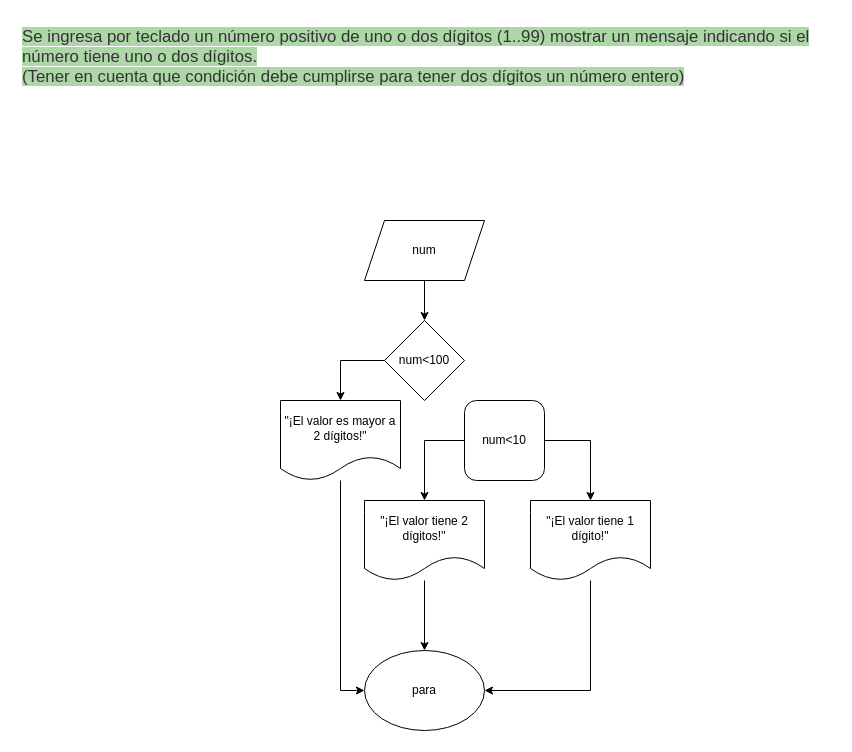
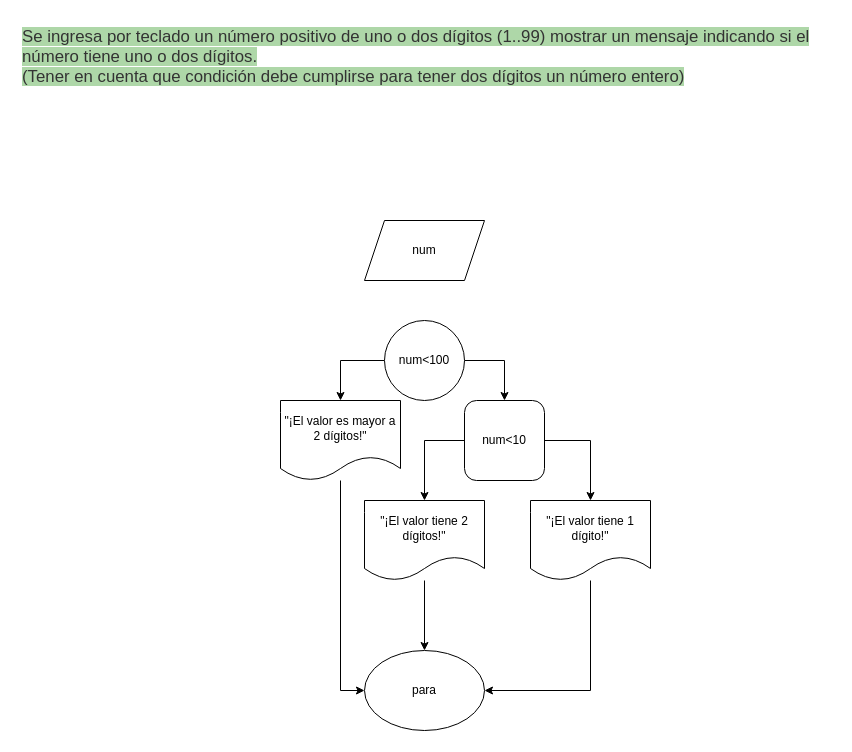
  <mxCell id="0" />
  <mxCell id="1" parent="0" />
  <mxCell id="2" value="&lt;span style=&quot;color: rgb(51, 51, 51); font-family: sans-serif, arial; font-size: 16.8px; font-style: normal; font-variant-ligatures: normal; font-variant-caps: normal; font-weight: 400; letter-spacing: normal; orphans: 2; text-align: left; text-indent: 0px; text-transform: none; widows: 2; word-spacing: 0px; -webkit-text-stroke-width: 0px; background-color: rgb(174, 215, 168); text-decoration-thickness: initial; text-decoration-style: initial; text-decoration-color: initial; float: none; display: inline !important;&quot;&gt;Se ingresa por teclado un número positivo de uno o dos dígitos (1..99) mostrar un mensaje indicando si el número tiene uno o dos dígitos.&lt;/span&gt;&lt;br style=&quot;box-sizing: border-box; color: rgb(51, 51, 51); font-family: sans-serif, arial; font-size: 16.8px; font-style: normal; font-variant-ligatures: normal; font-variant-caps: normal; font-weight: 400; letter-spacing: normal; orphans: 2; text-align: left; text-indent: 0px; text-transform: none; widows: 2; word-spacing: 0px; -webkit-text-stroke-width: 0px; background-color: rgb(174, 215, 168); text-decoration-thickness: initial; text-decoration-style: initial; text-decoration-color: initial;&quot;&gt;&lt;span style=&quot;color: rgb(51, 51, 51); font-family: sans-serif, arial; font-size: 16.8px; font-style: normal; font-variant-ligatures: normal; font-variant-caps: normal; font-weight: 400; letter-spacing: normal; orphans: 2; text-align: left; text-indent: 0px; text-transform: none; widows: 2; word-spacing: 0px; -webkit-text-stroke-width: 0px; background-color: rgb(174, 215, 168); text-decoration-thickness: initial; text-decoration-style: initial; text-decoration-color: initial; float: none; display: inline !important;&quot;&gt;(Tener en cuenta que condición debe cumplirse para tener dos dígitos un número entero)&lt;/span&gt;" style="text;whiteSpace=wrap;html=1;" vertex="1" parent="1"><mxGeometry x="20" y="20" width="810" height="80" as="geometry" /></mxCell>
- <mxCell id="3" value="" style="edgeStyle=orthogonalEdgeStyle;rounded=0;orthogonalLoop=1;jettySize=auto;html=1;" edge="1" parent="1" source="4" target="7"><mxGeometry relative="1" as="geometry" /></mxCell>
  <mxCell id="4" value="num" style="shape=parallelogram;perimeter=parallelogramPerimeter;whiteSpace=wrap;html=1;fixedSize=1;" vertex="1" parent="1"><mxGeometry x="364" y="220" width="120" height="60" as="geometry" /></mxCell>
  <mxCell id="5" style="edgeStyle=orthogonalEdgeStyle;rounded=0;orthogonalLoop=1;jettySize=auto;html=1;exitX=0;exitY=0.5;exitDx=0;exitDy=0;" edge="1" parent="1" source="7" target="12"><mxGeometry relative="1" as="geometry" /></mxCell>
- <mxCell id="7" value="num&amp;lt;100" style="rhombus;whiteSpace=wrap;html=1;" vertex="1" parent="1"><mxGeometry x="384" y="320" width="80" height="80" as="geometry" /></mxCell>
+ <mxCell id="6" style="edgeStyle=orthogonalEdgeStyle;rounded=0;orthogonalLoop=1;jettySize=auto;html=1;exitX=1;exitY=0.5;exitDx=0;exitDy=0;entryX=0.5;entryY=0;entryDx=0;entryDy=0;" edge="1" parent="1" source="7" target="10"><mxGeometry relative="1" as="geometry" /></mxCell>
+ <mxCell id="7" value="num&amp;lt;100" style="ellipse;whiteSpace=wrap;html=1;" vertex="1" parent="1"><mxGeometry x="384" y="320" width="80" height="80" as="geometry" /></mxCell>
  <mxCell id="8" style="edgeStyle=orthogonalEdgeStyle;rounded=0;orthogonalLoop=1;jettySize=auto;html=1;exitX=0;exitY=0.5;exitDx=0;exitDy=0;entryX=0.5;entryY=0;entryDx=0;entryDy=0;" edge="1" parent="1" source="10" target="16"><mxGeometry relative="1" as="geometry" /></mxCell>
  <mxCell id="9" style="edgeStyle=orthogonalEdgeStyle;rounded=0;orthogonalLoop=1;jettySize=auto;html=1;exitX=1;exitY=0.5;exitDx=0;exitDy=0;" edge="1" parent="1" source="10" target="14"><mxGeometry relative="1" as="geometry" /></mxCell>
  <mxCell id="10" value="num&amp;lt;10" style="whiteSpace=wrap;html=1;rounded=1;" vertex="1" parent="1"><mxGeometry x="464" y="400" width="80" height="80" as="geometry" /></mxCell>
  <mxCell id="11" style="edgeStyle=orthogonalEdgeStyle;rounded=0;orthogonalLoop=1;jettySize=auto;html=1;entryX=0;entryY=0.5;entryDx=0;entryDy=0;" edge="1" parent="1" source="12" target="17"><mxGeometry relative="1" as="geometry" /></mxCell>
  <mxCell id="12" value="&quot;¡El valor es mayor a 2 dígitos!&quot;" style="shape=document;whiteSpace=wrap;html=1;boundedLbl=1;" vertex="1" parent="1"><mxGeometry x="280" y="400" width="120" height="80" as="geometry" /></mxCell>
  <mxCell id="13" style="edgeStyle=orthogonalEdgeStyle;rounded=0;orthogonalLoop=1;jettySize=auto;html=1;entryX=1;entryY=0.5;entryDx=0;entryDy=0;" edge="1" parent="1" source="14" target="17"><mxGeometry relative="1" as="geometry"><Array as="points"><mxPoint x="590" y="690" /></Array></mxGeometry></mxCell>
  <mxCell id="14" value="&quot;¡El valor tiene 1 dígito!&quot;" style="shape=document;whiteSpace=wrap;html=1;boundedLbl=1;" vertex="1" parent="1"><mxGeometry x="530" y="500" width="120" height="80" as="geometry" /></mxCell>
  <mxCell id="15" style="edgeStyle=orthogonalEdgeStyle;rounded=0;orthogonalLoop=1;jettySize=auto;html=1;entryX=0.5;entryY=0;entryDx=0;entryDy=0;" edge="1" parent="1" source="16" target="17"><mxGeometry relative="1" as="geometry" /></mxCell>
  <mxCell id="16" value="&quot;¡El valor tiene 2 dígitos!&quot;" style="shape=document;whiteSpace=wrap;html=1;boundedLbl=1;" vertex="1" parent="1"><mxGeometry x="364" y="500" width="120" height="80" as="geometry" /></mxCell>
  <mxCell id="17" value="para" style="ellipse;whiteSpace=wrap;html=1;" vertex="1" parent="1"><mxGeometry x="364" y="650" width="120" height="80" as="geometry" /></mxCell>
